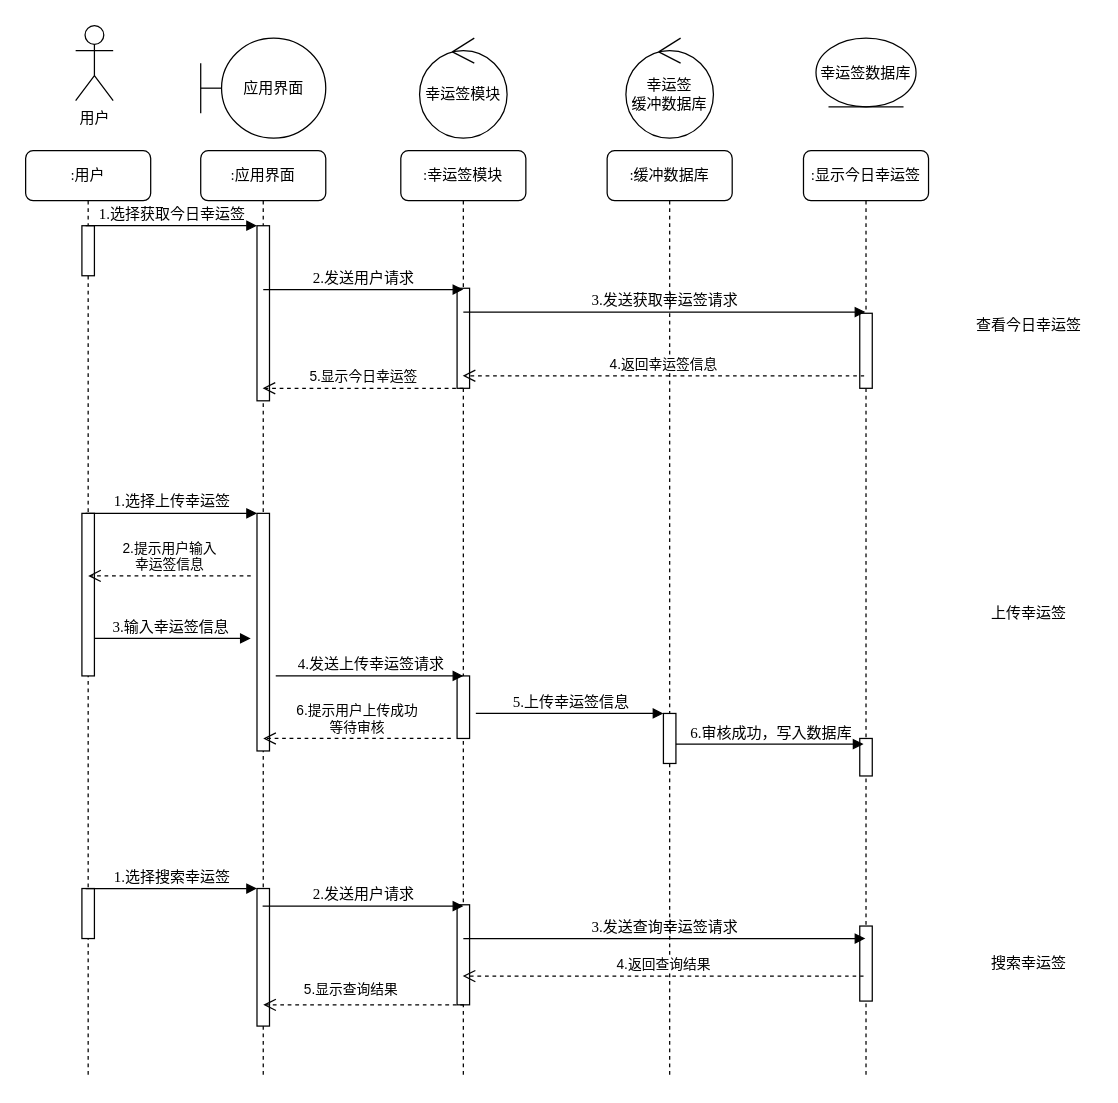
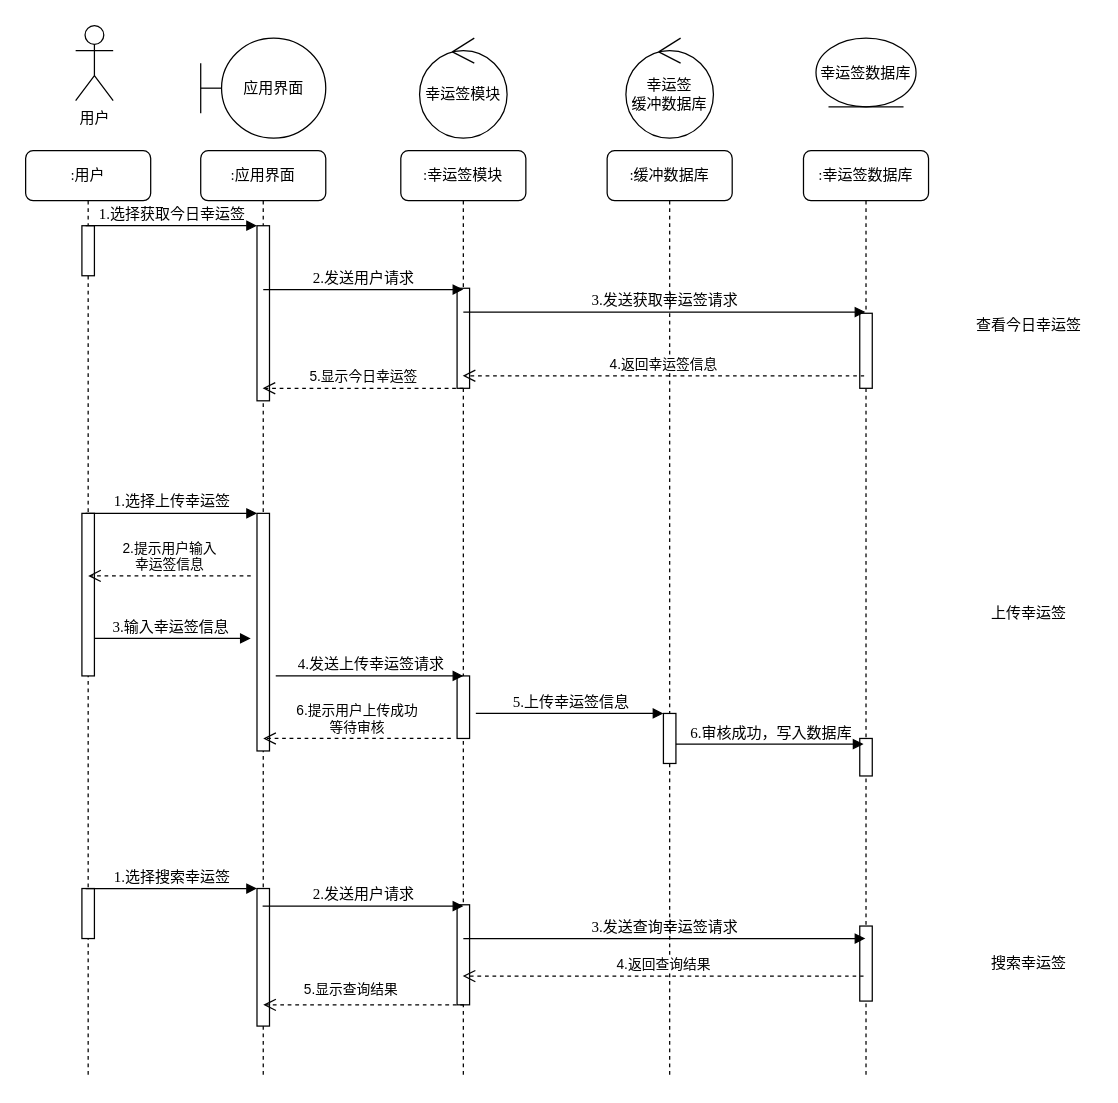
  <mxCell id="0" />
  <mxCell id="1" parent="0" />
  <mxCell id="2" value=":应用界面" style="shape=umlLifeline;perimeter=lifelinePerimeter;whiteSpace=wrap;html=1;container=1;collapsible=0;recursiveResize=0;outlineConnect=0;rounded=1;shadow=0;comic=0;labelBackgroundColor=none;strokeWidth=1;fontFamily=Verdana;fontSize=12;align=center;" parent="1" vertex="1"><mxGeometry x="160" y="120" width="100" height="740" as="geometry" /></mxCell>
  <mxCell id="3" value="" style="html=1;points=[];perimeter=orthogonalPerimeter;rounded=0;shadow=0;comic=0;labelBackgroundColor=none;strokeWidth=1;fontFamily=Verdana;fontSize=12;align=center;" parent="2" vertex="1"><mxGeometry x="45" y="60" width="10" height="140" as="geometry" /></mxCell>
  <mxCell id="4" value="" style="html=1;points=[];perimeter=orthogonalPerimeter;rounded=0;shadow=0;comic=0;labelBackgroundColor=none;strokeWidth=1;fontFamily=Verdana;fontSize=12;align=center;" parent="2" vertex="1"><mxGeometry x="45" y="290" width="10" height="190" as="geometry" /></mxCell>
  <mxCell id="5" value="" style="html=1;points=[];perimeter=orthogonalPerimeter;rounded=0;shadow=0;comic=0;labelBackgroundColor=none;strokeWidth=1;fontFamily=Verdana;fontSize=12;align=center;" parent="2" vertex="1"><mxGeometry x="45" y="590" width="10" height="110" as="geometry" /></mxCell>
  <mxCell id="6" value="3.输入幸运签信息" style="html=1;verticalAlign=bottom;endArrow=block;labelBackgroundColor=none;fontFamily=Verdana;fontSize=12;elbow=vertical;" parent="2" edge="1"><mxGeometry x="0.003" relative="1" as="geometry"><mxPoint x="-90" y="390.04" as="sourcePoint" /><mxPoint x="40" y="390" as="targetPoint" /><Array as="points" /><mxPoint x="1" as="offset" /></mxGeometry></mxCell>
  <mxCell id="7" value=":幸运签模块" style="shape=umlLifeline;perimeter=lifelinePerimeter;whiteSpace=wrap;html=1;container=1;collapsible=0;recursiveResize=0;outlineConnect=0;rounded=1;shadow=0;comic=0;labelBackgroundColor=none;strokeWidth=1;fontFamily=Verdana;fontSize=12;align=center;" parent="1" vertex="1"><mxGeometry x="320" y="120" width="100" height="740" as="geometry" /></mxCell>
  <mxCell id="8" value="" style="html=1;points=[];perimeter=orthogonalPerimeter;rounded=0;shadow=0;comic=0;labelBackgroundColor=none;strokeWidth=1;fontFamily=Verdana;fontSize=12;align=center;" parent="7" vertex="1"><mxGeometry x="45" y="110" width="10" height="80" as="geometry" /></mxCell>
  <mxCell id="9" value="" style="html=1;points=[];perimeter=orthogonalPerimeter;rounded=0;shadow=0;comic=0;labelBackgroundColor=none;strokeWidth=1;fontFamily=Verdana;fontSize=12;align=center;" parent="7" vertex="1"><mxGeometry x="45" y="420" width="10" height="50" as="geometry" /></mxCell>
  <mxCell id="10" value="" style="html=1;points=[];perimeter=orthogonalPerimeter;rounded=0;shadow=0;comic=0;labelBackgroundColor=none;strokeWidth=1;fontFamily=Verdana;fontSize=12;align=center;" parent="7" vertex="1"><mxGeometry x="45" y="603" width="10" height="80" as="geometry" /></mxCell>
- <mxCell id="11" value=":显示今日幸运签" style="shape=umlLifeline;perimeter=lifelinePerimeter;whiteSpace=wrap;html=1;container=1;collapsible=0;recursiveResize=0;outlineConnect=0;rounded=1;shadow=0;comic=0;labelBackgroundColor=none;strokeWidth=1;fontFamily=Verdana;fontSize=12;align=center;" parent="1" vertex="1"><mxGeometry x="642" y="120" width="100" height="740" as="geometry" /></mxCell>
+ <mxCell id="11" value=":幸运签数据库" style="shape=umlLifeline;perimeter=lifelinePerimeter;whiteSpace=wrap;html=1;container=1;collapsible=0;recursiveResize=0;outlineConnect=0;rounded=1;shadow=0;comic=0;labelBackgroundColor=none;strokeWidth=1;fontFamily=Verdana;fontSize=12;align=center;" parent="1" vertex="1"><mxGeometry x="642" y="120" width="100" height="740" as="geometry" /></mxCell>
  <mxCell id="12" value="" style="html=1;points=[];perimeter=orthogonalPerimeter;rounded=0;shadow=0;comic=0;labelBackgroundColor=none;strokeWidth=1;fontFamily=Verdana;fontSize=12;align=center;" parent="11" vertex="1"><mxGeometry x="45" y="130" width="10" height="60" as="geometry" /></mxCell>
  <mxCell id="13" value="" style="html=1;points=[];perimeter=orthogonalPerimeter;rounded=0;shadow=0;comic=0;labelBackgroundColor=none;strokeWidth=1;fontFamily=Verdana;fontSize=12;align=center;" parent="11" vertex="1"><mxGeometry x="45" y="470" width="10" height="30" as="geometry" /></mxCell>
  <mxCell id="14" value="" style="html=1;points=[];perimeter=orthogonalPerimeter;rounded=0;shadow=0;comic=0;labelBackgroundColor=none;strokeWidth=1;fontFamily=Verdana;fontSize=12;align=center;" parent="11" vertex="1"><mxGeometry x="45" y="620" width="10" height="60" as="geometry" /></mxCell>
  <mxCell id="15" value=":用户" style="shape=umlLifeline;perimeter=lifelinePerimeter;whiteSpace=wrap;html=1;container=1;collapsible=0;recursiveResize=0;outlineConnect=0;rounded=1;shadow=0;comic=0;labelBackgroundColor=none;strokeWidth=1;fontFamily=Verdana;fontSize=12;align=center;" parent="1" vertex="1"><mxGeometry x="20" y="120" width="100" height="740" as="geometry" /></mxCell>
  <mxCell id="16" value="" style="html=1;points=[];perimeter=orthogonalPerimeter;rounded=0;shadow=0;comic=0;labelBackgroundColor=none;strokeWidth=1;fontFamily=Verdana;fontSize=12;align=center;" parent="15" vertex="1"><mxGeometry x="45" y="60" width="10" height="40" as="geometry" /></mxCell>
  <mxCell id="17" value="用户" style="shape=umlActor;verticalLabelPosition=bottom;verticalAlign=top;html=1;" parent="1" vertex="1"><mxGeometry x="60" y="20" width="30" height="60" as="geometry" /></mxCell>
  <mxCell id="18" value="应用界面" style="shape=umlBoundary;whiteSpace=wrap;html=1;" parent="1" vertex="1"><mxGeometry x="160" y="30" width="100" height="80" as="geometry" /></mxCell>
  <mxCell id="19" value="幸运签模块" style="ellipse;shape=umlControl;whiteSpace=wrap;html=1;" parent="1" vertex="1"><mxGeometry x="335" y="30" width="70" height="80" as="geometry" /></mxCell>
  <mxCell id="20" value="幸运签数据库" style="ellipse;shape=umlEntity;whiteSpace=wrap;html=1;" parent="1" vertex="1"><mxGeometry x="652" y="30" width="80" height="55" as="geometry" /></mxCell>
  <mxCell id="21" value="1.选择获取今日幸运签" style="html=1;verticalAlign=bottom;endArrow=block;entryX=0;entryY=0;labelBackgroundColor=none;fontFamily=Verdana;fontSize=12;edgeStyle=elbowEdgeStyle;elbow=vertical;exitX=0.3;exitY=0;exitDx=0;exitDy=0;exitPerimeter=0;" parent="1" source="16" target="3" edge="1"><mxGeometry relative="1" as="geometry"><mxPoint x="80" y="220" as="sourcePoint" /></mxGeometry></mxCell>
  <mxCell id="22" value="2.发送用户请求" style="html=1;verticalAlign=bottom;endArrow=block;labelBackgroundColor=none;fontFamily=Verdana;fontSize=12;elbow=vertical;entryX=0.5;entryY=0.013;entryDx=0;entryDy=0;entryPerimeter=0;" parent="1" target="8" edge="1"><mxGeometry relative="1" as="geometry"><mxPoint x="210" y="231" as="sourcePoint" /><mxPoint x="348.5" y="363" as="targetPoint" /><Array as="points" /></mxGeometry></mxCell>
  <mxCell id="23" value="5.显示今日幸运签" style="html=1;verticalAlign=bottom;endArrow=open;dashed=1;endSize=8;rounded=0;strokeColor=#000000;curved=1;" parent="1" edge="1"><mxGeometry relative="1" as="geometry"><mxPoint x="370" y="310" as="sourcePoint" /><mxPoint x="209.5" y="310" as="targetPoint" /></mxGeometry></mxCell>
  <mxCell id="24" value="查看今日幸运签" style="text;html=1;align=center;verticalAlign=middle;resizable=0;points=[];autosize=1;strokeColor=none;fillColor=none;" parent="1" vertex="1"><mxGeometry x="772" y="250" width="100" height="20" as="geometry" /></mxCell>
  <mxCell id="25" value="上传幸运签" style="text;html=1;align=center;verticalAlign=middle;resizable=0;points=[];autosize=1;strokeColor=none;fillColor=none;" parent="1" vertex="1"><mxGeometry x="782" y="480" width="80" height="20" as="geometry" /></mxCell>
  <mxCell id="26" value="" style="html=1;points=[];perimeter=orthogonalPerimeter;rounded=0;shadow=0;comic=0;labelBackgroundColor=none;strokeWidth=1;fontFamily=Verdana;fontSize=12;align=center;" parent="1" vertex="1"><mxGeometry x="65" y="410" width="10" height="130" as="geometry" /></mxCell>
  <mxCell id="27" value="1.选择上传幸运签" style="html=1;verticalAlign=bottom;endArrow=block;entryX=0;entryY=0;labelBackgroundColor=none;fontFamily=Verdana;fontSize=12;edgeStyle=elbowEdgeStyle;elbow=vertical;exitX=0.3;exitY=0;exitDx=0;exitDy=0;exitPerimeter=0;" parent="1" source="26" target="4" edge="1"><mxGeometry relative="1" as="geometry"><mxPoint x="85" y="760" as="sourcePoint" /></mxGeometry></mxCell>
  <mxCell id="28" value="搜索幸运签" style="text;html=1;align=center;verticalAlign=middle;resizable=0;points=[];autosize=1;strokeColor=none;fillColor=none;" parent="1" vertex="1"><mxGeometry x="782" y="760" width="80" height="20" as="geometry" /></mxCell>
  <mxCell id="29" value="" style="html=1;points=[];perimeter=orthogonalPerimeter;rounded=0;shadow=0;comic=0;labelBackgroundColor=none;strokeWidth=1;fontFamily=Verdana;fontSize=12;align=center;" parent="1" vertex="1"><mxGeometry x="65" y="710" width="10" height="40" as="geometry" /></mxCell>
  <mxCell id="30" value="1.选择搜索幸运签" style="html=1;verticalAlign=bottom;endArrow=block;entryX=0;entryY=0;labelBackgroundColor=none;fontFamily=Verdana;fontSize=12;edgeStyle=elbowEdgeStyle;elbow=vertical;exitX=0.3;exitY=0;exitDx=0;exitDy=0;exitPerimeter=0;" parent="1" source="29" target="5" edge="1"><mxGeometry relative="1" as="geometry"><mxPoint x="85" y="1223" as="sourcePoint" /></mxGeometry></mxCell>
  <mxCell id="31" value="2.发送用户请求" style="html=1;verticalAlign=bottom;endArrow=block;labelBackgroundColor=none;fontFamily=Verdana;fontSize=12;elbow=vertical;entryX=0.5;entryY=0.013;entryDx=0;entryDy=0;entryPerimeter=0;" parent="1" target="10" edge="1"><mxGeometry relative="1" as="geometry"><mxPoint x="209.5" y="724.04" as="sourcePoint" /><mxPoint x="353.5" y="1336" as="targetPoint" /><Array as="points" /></mxGeometry></mxCell>
  <mxCell id="32" value="5.显示查询结果" style="html=1;verticalAlign=bottom;endArrow=open;dashed=1;endSize=8;rounded=0;strokeColor=#000000;curved=1;" parent="1" edge="1"><mxGeometry x="0.128" y="-3" relative="1" as="geometry"><mxPoint x="370.5" y="803" as="sourcePoint" /><mxPoint x="210" y="803" as="targetPoint" /><mxPoint as="offset" /></mxGeometry></mxCell>
  <mxCell id="33" value=":缓冲数据库" style="shape=umlLifeline;perimeter=lifelinePerimeter;whiteSpace=wrap;html=1;container=1;collapsible=0;recursiveResize=0;outlineConnect=0;rounded=1;shadow=0;comic=0;labelBackgroundColor=none;strokeWidth=1;fontFamily=Verdana;fontSize=12;align=center;" parent="1" vertex="1"><mxGeometry x="485" y="120" width="100" height="740" as="geometry" /></mxCell>
  <mxCell id="34" value="" style="html=1;points=[];perimeter=orthogonalPerimeter;rounded=0;shadow=0;comic=0;labelBackgroundColor=none;strokeWidth=1;fontFamily=Verdana;fontSize=12;align=center;" parent="33" vertex="1"><mxGeometry x="45" y="450" width="10" height="40" as="geometry" /></mxCell>
  <mxCell id="35" value="6.审核成功，写入数据库" style="html=1;verticalAlign=bottom;endArrow=block;labelBackgroundColor=none;fontFamily=Verdana;fontSize=12;elbow=vertical;" parent="33" edge="1"><mxGeometry x="0.003" relative="1" as="geometry"><mxPoint x="55" y="474.5" as="sourcePoint" /><mxPoint x="205" y="474.5" as="targetPoint" /><Array as="points" /><mxPoint x="1" as="offset" /></mxGeometry></mxCell>
  <mxCell id="36" value="幸运签&lt;br&gt;缓冲数据库" style="ellipse;shape=umlControl;whiteSpace=wrap;html=1;" parent="1" vertex="1"><mxGeometry x="500" y="30" width="70" height="80" as="geometry" /></mxCell>
  <mxCell id="37" value="3.发送获取幸运签请求" style="html=1;verticalAlign=bottom;endArrow=block;labelBackgroundColor=none;fontFamily=Verdana;fontSize=12;elbow=vertical;" parent="1" target="11" edge="1"><mxGeometry relative="1" as="geometry"><mxPoint x="370" y="249" as="sourcePoint" /><mxPoint x="530" y="249.04" as="targetPoint" /><Array as="points" /></mxGeometry></mxCell>
  <mxCell id="38" value="4.返回幸运签信息" style="html=1;verticalAlign=bottom;endArrow=open;dashed=1;endSize=8;rounded=0;strokeColor=#000000;curved=1;" parent="1" target="7" edge="1"><mxGeometry relative="1" as="geometry"><mxPoint x="690.5" y="300" as="sourcePoint" /><mxPoint x="530" y="300" as="targetPoint" /></mxGeometry></mxCell>
  <mxCell id="39" value="2.提示用户输入&lt;br&gt;幸运签信息" style="html=1;verticalAlign=bottom;endArrow=open;dashed=1;endSize=8;rounded=0;strokeColor=#000000;curved=1;" parent="1" edge="1"><mxGeometry relative="1" as="geometry"><mxPoint x="200" y="460" as="sourcePoint" /><mxPoint x="70" y="460" as="targetPoint" /></mxGeometry></mxCell>
  <mxCell id="40" value="4.发送上传幸运签请求" style="html=1;verticalAlign=bottom;endArrow=block;labelBackgroundColor=none;fontFamily=Verdana;fontSize=12;elbow=vertical;" parent="1" edge="1"><mxGeometry x="0.003" relative="1" as="geometry"><mxPoint x="220" y="540" as="sourcePoint" /><mxPoint x="370" y="540" as="targetPoint" /><Array as="points" /><mxPoint x="1" as="offset" /></mxGeometry></mxCell>
  <mxCell id="41" value="5.上传幸运签信息" style="html=1;verticalAlign=bottom;endArrow=block;labelBackgroundColor=none;fontFamily=Verdana;fontSize=12;elbow=vertical;" parent="1" edge="1"><mxGeometry x="0.003" relative="1" as="geometry"><mxPoint x="380" y="570" as="sourcePoint" /><mxPoint x="530" y="570" as="targetPoint" /><Array as="points" /><mxPoint x="1" as="offset" /></mxGeometry></mxCell>
  <mxCell id="42" value="6.提示用户上传成功&lt;br&gt;等待审核" style="html=1;verticalAlign=bottom;endArrow=open;dashed=1;endSize=8;rounded=0;strokeColor=#000000;curved=1;" parent="1" edge="1"><mxGeometry relative="1" as="geometry"><mxPoint x="360" y="590" as="sourcePoint" /><mxPoint x="210" y="590" as="targetPoint" /></mxGeometry></mxCell>
  <mxCell id="43" value="3.发送查询幸运签请求" style="html=1;verticalAlign=bottom;endArrow=block;labelBackgroundColor=none;fontFamily=Verdana;fontSize=12;elbow=vertical;" parent="1" target="11" edge="1"><mxGeometry relative="1" as="geometry"><mxPoint x="370" y="750" as="sourcePoint" /><mxPoint x="530.5" y="750" as="targetPoint" /><Array as="points" /></mxGeometry></mxCell>
  <mxCell id="44" value="4.返回查询结果" style="html=1;verticalAlign=bottom;endArrow=open;dashed=1;endSize=8;rounded=0;strokeColor=#000000;curved=1;" parent="1" target="7" edge="1"><mxGeometry relative="1" as="geometry"><mxPoint x="690" y="780" as="sourcePoint" /><mxPoint x="409.5" y="780" as="targetPoint" /></mxGeometry></mxCell>
